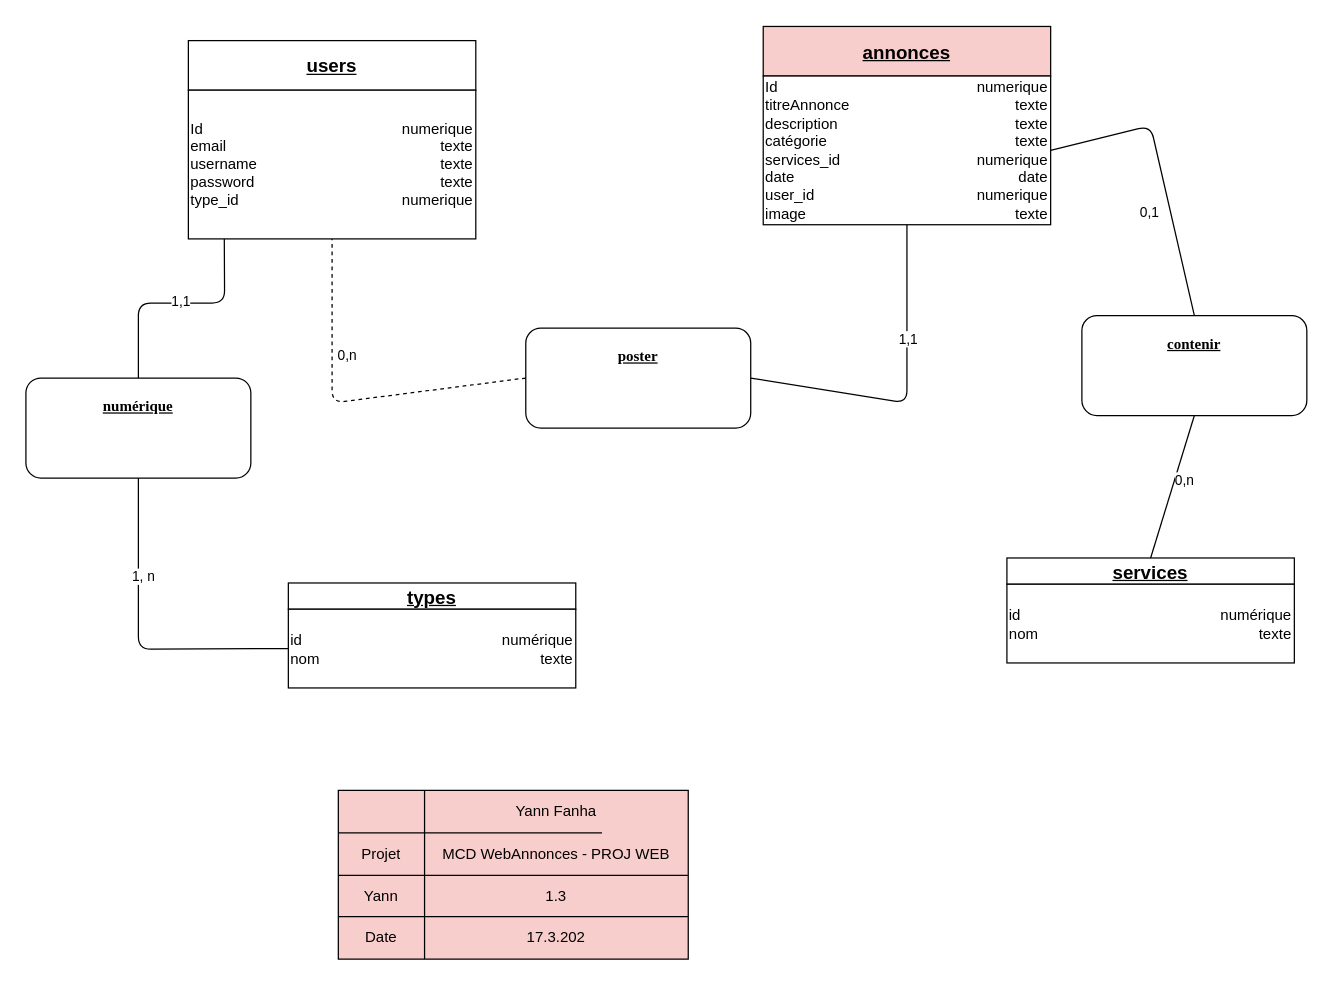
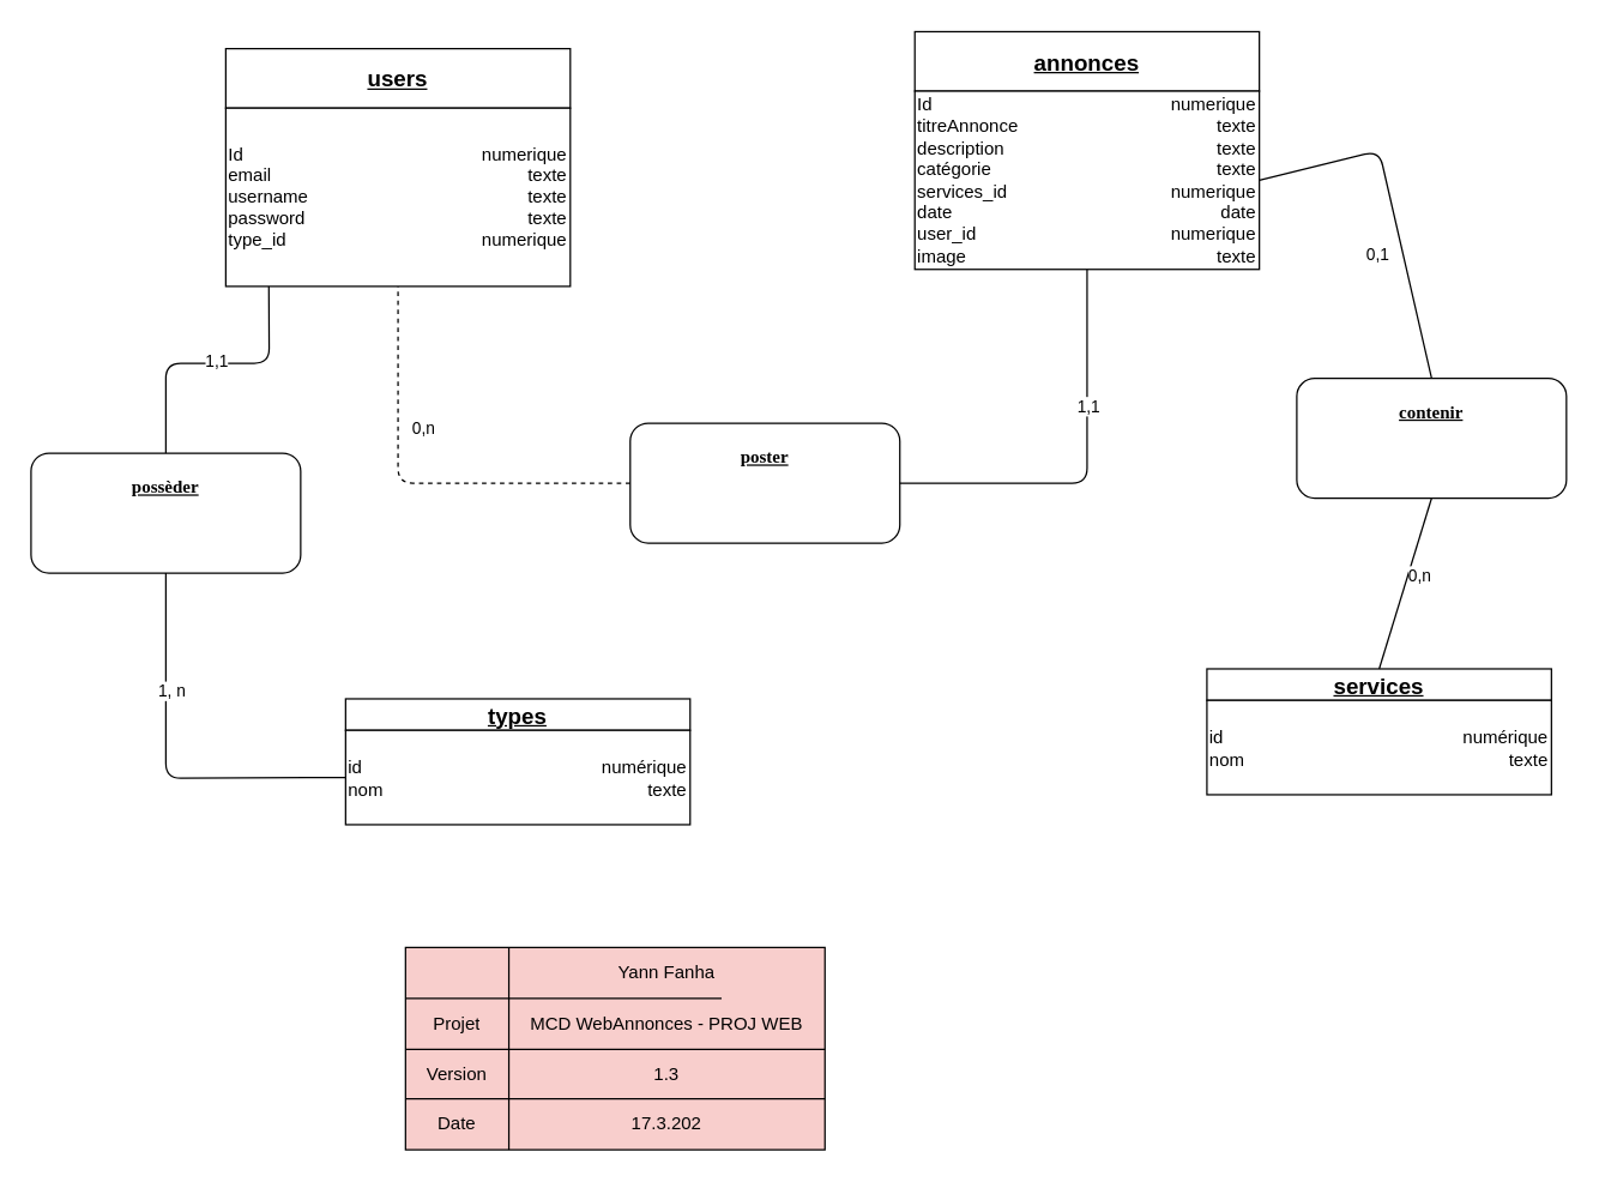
  <mxCell id="0" />
  <mxCell id="1" parent="0" />
- <mxCell id="2" value="&lt;div style=&quot;box-sizing: border-box ; width: 100% ; padding: 2px&quot;&gt;&lt;br&gt;&lt;span style=&quot;background-color: rgb(255 , 255 , 255)&quot;&gt;&lt;b&gt;&lt;u&gt;poster&lt;/u&gt;&lt;/b&gt;&lt;/span&gt;&lt;table style=&quot;width: 100% ; font-size: 1em&quot; cellpadding=&quot;2&quot; cellspacing=&quot;0&quot;&gt;&lt;tbody&gt;&lt;tr&gt;&lt;td style=&quot;text-align: left&quot;&gt;&lt;/td&gt;&lt;td style=&quot;text-align: right&quot;&gt;&lt;/td&gt;&lt;/tr&gt;&lt;tr&gt;&lt;td style=&quot;font-size: 1em ; text-align: left&quot;&gt;&lt;/td&gt;&lt;/tr&gt;&lt;/tbody&gt;&lt;/table&gt;&lt;/div&gt;" style="verticalAlign=top;align=center;overflow=fill;html=1;rounded=1;shadow=0;comic=0;labelBackgroundColor=none;strokeColor=#000000;strokeWidth=1;fillColor=#ffffff;fontFamily=Verdana;fontSize=12;fontColor=#000000;" parent="1" vertex="1"><mxGeometry x="420" y="262" width="180" height="80" as="geometry" /></mxCell>
+ <mxCell id="2" value="&lt;div style=&quot;box-sizing: border-box ; width: 100% ; padding: 2px&quot;&gt;&lt;br&gt;&lt;span style=&quot;background-color: rgb(255 , 255 , 255)&quot;&gt;&lt;b&gt;&lt;u&gt;poster&lt;/u&gt;&lt;/b&gt;&lt;/span&gt;&lt;table style=&quot;width: 100% ; font-size: 1em&quot; cellpadding=&quot;2&quot; cellspacing=&quot;0&quot;&gt;&lt;tbody&gt;&lt;tr&gt;&lt;td style=&quot;text-align: left&quot;&gt;&lt;/td&gt;&lt;td style=&quot;text-align: right&quot;&gt;&lt;/td&gt;&lt;/tr&gt;&lt;tr&gt;&lt;td style=&quot;font-size: 1em ; text-align: left&quot;&gt;&lt;/td&gt;&lt;/tr&gt;&lt;/tbody&gt;&lt;/table&gt;&lt;/div&gt;" style="verticalAlign=top;align=center;overflow=fill;html=1;rounded=1;shadow=0;comic=0;labelBackgroundColor=none;strokeColor=#000000;strokeWidth=1;fillColor=#ffffff;fontFamily=Verdana;fontSize=12;fontColor=#000000;" parent="1" vertex="1"><mxGeometry x="420" y="282" width="180" height="80" as="geometry" /></mxCell>
  <mxCell id="3" value="" style="endArrow=none;html=1;entryX=0;entryY=1;entryDx=0;entryDy=0;exitX=0;exitY=0.5;exitDx=0;exitDy=0;dashed=1;" parent="1" source="2" target="18" edge="1"><mxGeometry width="50" height="50" relative="1" as="geometry"><mxPoint x="260" y="332" as="sourcePoint" /><mxPoint x="220" y="362" as="targetPoint" /><Array as="points"><mxPoint x="265" y="322" /></Array></mxGeometry></mxCell>
  <mxCell id="4" value="0,n" style="edgeLabel;html=1;align=center;verticalAlign=middle;resizable=0;points=[];" parent="3" vertex="1" connectable="0"><mxGeometry x="-0.029" y="-37" relative="1" as="geometry"><mxPoint as="offset" /></mxGeometry></mxCell>
  <mxCell id="5" value="" style="endArrow=none;html=1;entryX=1;entryY=1;entryDx=0;entryDy=0;exitX=1;exitY=0.5;exitDx=0;exitDy=0;" parent="1" source="2" target="11" edge="1"><mxGeometry width="50" height="50" relative="1" as="geometry"><mxPoint x="680" y="272" as="sourcePoint" /><mxPoint x="730" y="222" as="targetPoint" /><Array as="points"><mxPoint x="725" y="322" /></Array></mxGeometry></mxCell>
  <mxCell id="6" value="1,1" style="edgeLabel;html=1;align=center;verticalAlign=middle;resizable=0;points=[];" parent="5" vertex="1" connectable="0"><mxGeometry x="0.322" relative="1" as="geometry"><mxPoint as="offset" /></mxGeometry></mxCell>
  <mxCell id="7" value="" style="group" parent="1" vertex="1" connectable="0"><mxGeometry x="610" y="32" width="230" height="170" as="geometry" /></mxCell>
  <mxCell id="8" value="" style="group" parent="7" vertex="1" connectable="0"><mxGeometry y="-11.333" width="230" height="170" as="geometry" /></mxCell>
- <mxCell id="9" value="&lt;span style=&quot;font-size: 15px&quot;&gt;&lt;b&gt;&lt;u&gt;annonces&lt;/u&gt;&lt;/b&gt;&lt;/span&gt;" style="rounded=0;whiteSpace=wrap;html=1;fillColor=#f8cecc;" parent="8" vertex="1"><mxGeometry width="230.0" height="39.667" as="geometry" /></mxCell>
+ <mxCell id="9" value="&lt;span style=&quot;font-size: 15px&quot;&gt;&lt;b&gt;&lt;u&gt;annonces&lt;/u&gt;&lt;/b&gt;&lt;/span&gt;" style="rounded=0;whiteSpace=wrap;html=1;" parent="8" vertex="1"><mxGeometry width="230.0" height="39.667" as="geometry" /></mxCell>
  <mxCell id="10" value="" style="rounded=0;whiteSpace=wrap;html=1;" parent="8" vertex="1"><mxGeometry y="39.667" width="230.0" height="119" as="geometry" /></mxCell>
  <mxCell id="11" value="Id&lt;br&gt;titreAnnonce&lt;br&gt;description&lt;br&gt;catégorie&lt;br&gt;services_id&lt;br&gt;date&lt;br&gt;user_id&lt;br&gt;image" style="text;html=1;strokeColor=none;fillColor=none;align=left;verticalAlign=middle;whiteSpace=wrap;rounded=0;" parent="8" vertex="1"><mxGeometry y="39.667" width="115.0" height="119" as="geometry" /></mxCell>
  <mxCell id="12" value="numerique&lt;br&gt;texte&lt;br&gt;texte&lt;br&gt;texte&lt;br&gt;numerique&lt;br&gt;date&lt;br&gt;numerique&lt;br&gt;texte" style="text;html=1;strokeColor=none;fillColor=none;align=right;verticalAlign=middle;whiteSpace=wrap;rounded=0;" parent="8" vertex="1"><mxGeometry x="115.0" y="39.667" width="115.0" height="119" as="geometry" /></mxCell>
  <mxCell id="13" value="" style="group" parent="8" vertex="1" connectable="0"><mxGeometry x="-460" y="11.333" width="230" height="158.667" as="geometry" /></mxCell>
  <mxCell id="14" value="s" style="group" parent="13" vertex="1" connectable="0"><mxGeometry width="230" height="158.667" as="geometry" /></mxCell>
  <mxCell id="15" value="&lt;b&gt;&lt;font style=&quot;font-size: 15px&quot;&gt;&lt;u&gt;users&lt;/u&gt;&lt;/font&gt;&lt;/b&gt;" style="rounded=0;whiteSpace=wrap;html=1;" parent="14" vertex="1"><mxGeometry width="230.0" height="39.667" as="geometry" /></mxCell>
  <mxCell id="16" value="" style="rounded=0;whiteSpace=wrap;html=1;" parent="14" vertex="1"><mxGeometry y="39.667" width="230.0" height="119" as="geometry" /></mxCell>
  <mxCell id="17" value="Id&lt;br&gt;email&lt;br&gt;username&lt;br&gt;password&lt;br&gt;type_id" style="text;html=1;strokeColor=none;fillColor=none;align=left;verticalAlign=middle;whiteSpace=wrap;rounded=0;" parent="14" vertex="1"><mxGeometry y="39.667" width="115.0" height="119" as="geometry" /></mxCell>
  <mxCell id="18" value="numerique&lt;br&gt;texte&lt;br&gt;texte&lt;br&gt;texte&lt;br&gt;numerique" style="text;html=1;strokeColor=none;fillColor=none;align=right;verticalAlign=middle;whiteSpace=wrap;rounded=0;" parent="14" vertex="1"><mxGeometry x="115.0" y="39.667" width="115.0" height="119" as="geometry" /></mxCell>
  <mxCell id="19" value="" style="group" parent="1" vertex="1" connectable="0"><mxGeometry x="230" y="472" width="230" height="90" as="geometry" /></mxCell>
  <mxCell id="20" value="" style="group" parent="19" vertex="1" connectable="0"><mxGeometry y="-6.0" width="230" height="90" as="geometry" /></mxCell>
  <mxCell id="21" value="&lt;span style=&quot;font-size: 15px&quot;&gt;&lt;b&gt;&lt;u&gt;types&lt;/u&gt;&lt;/b&gt;&lt;/span&gt;" style="rounded=0;whiteSpace=wrap;html=1;" parent="20" vertex="1"><mxGeometry width="230.0" height="21" as="geometry" /></mxCell>
  <mxCell id="22" value="" style="rounded=0;whiteSpace=wrap;html=1;" parent="20" vertex="1"><mxGeometry y="21" width="230.0" height="63" as="geometry" /></mxCell>
  <mxCell id="23" value="id&lt;br&gt;nom" style="text;html=1;strokeColor=none;fillColor=none;align=left;verticalAlign=middle;whiteSpace=wrap;rounded=0;" parent="20" vertex="1"><mxGeometry y="21" width="115.0" height="63" as="geometry" /></mxCell>
  <mxCell id="24" value="numérique&lt;br&gt;texte" style="text;html=1;strokeColor=none;fillColor=none;align=right;verticalAlign=middle;whiteSpace=wrap;rounded=0;" parent="20" vertex="1"><mxGeometry x="115" y="21" width="115" height="63" as="geometry" /></mxCell>
  <mxCell id="25" value="" style="shape=table;html=1;whiteSpace=wrap;startSize=0;container=1;collapsible=0;childLayout=tableLayout;fillColor=#f8cecc;" parent="1" vertex="1"><mxGeometry x="270" y="632" width="280" height="135" as="geometry" /></mxCell>
  <mxCell id="26" value="" style="shape=partialRectangle;html=1;whiteSpace=wrap;collapsible=0;dropTarget=0;pointerEvents=0;fillColor=none;top=0;left=0;bottom=0;right=0;points=[[0,0.5],[1,0.5]];portConstraint=eastwest;" parent="25" vertex="1"><mxGeometry width="280" height="34" as="geometry" /></mxCell>
  <mxCell id="27" value="Yann Fanha" style="shape=partialRectangle;html=1;whiteSpace=wrap;connectable=0;fillColor=none;top=0;left=0;bottom=0;right=0;overflow=hidden;" parent="26" vertex="1"><mxGeometry x="69" width="211" height="34" as="geometry" /></mxCell>
  <mxCell id="28" value="" style="shape=partialRectangle;html=1;whiteSpace=wrap;collapsible=0;dropTarget=0;pointerEvents=0;fillColor=none;top=0;left=0;bottom=0;right=0;points=[[0,0.5],[1,0.5]];portConstraint=eastwest;" parent="25" vertex="1"><mxGeometry y="34" width="280" height="34" as="geometry" /></mxCell>
  <mxCell id="29" value="Projet" style="shape=partialRectangle;html=1;whiteSpace=wrap;connectable=0;fillColor=none;top=0;left=0;bottom=0;right=0;overflow=hidden;" parent="28" vertex="1"><mxGeometry width="69" height="34" as="geometry" /></mxCell>
  <mxCell id="30" value="MCD WebAnnonces - PROJ WEB" style="shape=partialRectangle;html=1;whiteSpace=wrap;connectable=0;fillColor=none;top=0;left=0;bottom=0;right=0;overflow=hidden;" parent="28" vertex="1"><mxGeometry x="69" width="211" height="34" as="geometry" /></mxCell>
  <mxCell id="31" value="" style="shape=partialRectangle;html=1;whiteSpace=wrap;collapsible=0;dropTarget=0;pointerEvents=0;fillColor=none;top=0;left=0;bottom=0;right=0;points=[[0,0.5],[1,0.5]];portConstraint=eastwest;" parent="25" vertex="1"><mxGeometry y="68" width="280" height="33" as="geometry" /></mxCell>
- <mxCell id="32" value="Yann" style="shape=partialRectangle;html=1;whiteSpace=wrap;connectable=0;fillColor=none;top=0;left=0;bottom=0;right=0;overflow=hidden;" parent="31" vertex="1"><mxGeometry width="69" height="33" as="geometry" /></mxCell>
+ <mxCell id="32" value="Version" style="shape=partialRectangle;html=1;whiteSpace=wrap;connectable=0;fillColor=none;top=0;left=0;bottom=0;right=0;overflow=hidden;" parent="31" vertex="1"><mxGeometry width="69" height="33" as="geometry" /></mxCell>
  <mxCell id="33" value="1.3" style="shape=partialRectangle;html=1;whiteSpace=wrap;connectable=0;fillColor=none;top=0;left=0;bottom=0;right=0;overflow=hidden;" parent="31" vertex="1"><mxGeometry x="69" width="211" height="33" as="geometry" /></mxCell>
  <mxCell id="34" style="shape=partialRectangle;html=1;whiteSpace=wrap;collapsible=0;dropTarget=0;pointerEvents=0;fillColor=none;top=0;left=0;bottom=0;right=0;points=[[0,0.5],[1,0.5]];portConstraint=eastwest;" parent="25" vertex="1"><mxGeometry y="101" width="280" height="34" as="geometry" /></mxCell>
  <mxCell id="35" value="Date" style="shape=partialRectangle;html=1;whiteSpace=wrap;connectable=0;fillColor=none;top=0;left=0;bottom=0;right=0;overflow=hidden;" parent="34" vertex="1"><mxGeometry width="69" height="34" as="geometry" /></mxCell>
  <mxCell id="36" value="17.3.202" style="shape=partialRectangle;html=1;whiteSpace=wrap;connectable=0;fillColor=none;top=0;left=0;bottom=0;right=0;overflow=hidden;" parent="34" vertex="1"><mxGeometry x="69" width="211" height="34" as="geometry" /></mxCell>
  <mxCell id="37" value="" style="endArrow=none;html=1;entryX=0.25;entryY=1;entryDx=0;entryDy=0;exitX=0.5;exitY=0;exitDx=0;exitDy=0;" parent="1" source="39" target="17" edge="1"><mxGeometry width="50" height="50" relative="1" as="geometry"><mxPoint x="110" y="242" as="sourcePoint" /><mxPoint x="120" y="342" as="targetPoint" /><Array as="points"><mxPoint x="110" y="242" /><mxPoint x="179" y="242" /></Array></mxGeometry></mxCell>
  <mxCell id="38" value="1,1" style="edgeLabel;html=1;align=center;verticalAlign=middle;resizable=0;points=[];" parent="37" vertex="1" connectable="0"><mxGeometry x="0.034" y="2" relative="1" as="geometry"><mxPoint as="offset" /></mxGeometry></mxCell>
- <mxCell id="39" value="&lt;div style=&quot;box-sizing: border-box ; width: 100% ; padding: 2px&quot;&gt;&lt;br&gt;&lt;span style=&quot;background-color: rgb(255 , 255 , 255)&quot;&gt;&lt;b&gt;&lt;u&gt;numérique&lt;/u&gt;&lt;/b&gt;&lt;/span&gt;&lt;table style=&quot;width: 100% ; font-size: 1em&quot; cellpadding=&quot;2&quot; cellspacing=&quot;0&quot;&gt;&lt;tbody&gt;&lt;tr&gt;&lt;td style=&quot;text-align: left&quot;&gt;&lt;/td&gt;&lt;td style=&quot;text-align: right&quot;&gt;&lt;/td&gt;&lt;/tr&gt;&lt;tr&gt;&lt;td style=&quot;font-size: 1em ; text-align: left&quot;&gt;&lt;/td&gt;&lt;/tr&gt;&lt;/tbody&gt;&lt;/table&gt;&lt;/div&gt;" style="verticalAlign=top;align=center;overflow=fill;html=1;rounded=1;shadow=0;comic=0;labelBackgroundColor=none;strokeColor=#000000;strokeWidth=1;fillColor=#ffffff;fontFamily=Verdana;fontSize=12;fontColor=#000000;" parent="1" vertex="1"><mxGeometry x="20" y="302" width="180" height="80" as="geometry" /></mxCell>
+ <mxCell id="39" value="&lt;div style=&quot;box-sizing: border-box ; width: 100% ; padding: 2px&quot;&gt;&lt;br&gt;&lt;span style=&quot;background-color: rgb(255 , 255 , 255)&quot;&gt;&lt;b&gt;&lt;u&gt;possèder&lt;/u&gt;&lt;/b&gt;&lt;/span&gt;&lt;table style=&quot;width: 100% ; font-size: 1em&quot; cellpadding=&quot;2&quot; cellspacing=&quot;0&quot;&gt;&lt;tbody&gt;&lt;tr&gt;&lt;td style=&quot;text-align: left&quot;&gt;&lt;/td&gt;&lt;td style=&quot;text-align: right&quot;&gt;&lt;/td&gt;&lt;/tr&gt;&lt;tr&gt;&lt;td style=&quot;font-size: 1em ; text-align: left&quot;&gt;&lt;/td&gt;&lt;/tr&gt;&lt;/tbody&gt;&lt;/table&gt;&lt;/div&gt;" style="verticalAlign=top;align=center;overflow=fill;html=1;rounded=1;shadow=0;comic=0;labelBackgroundColor=none;strokeColor=#000000;strokeWidth=1;fillColor=#ffffff;fontFamily=Verdana;fontSize=12;fontColor=#000000;" parent="1" vertex="1"><mxGeometry x="20" y="302" width="180" height="80" as="geometry" /></mxCell>
  <mxCell id="40" value="" style="endArrow=none;html=1;entryX=0.5;entryY=1;entryDx=0;entryDy=0;exitX=0;exitY=0.5;exitDx=0;exitDy=0;" parent="1" source="23" target="39" edge="1"><mxGeometry width="50" height="50" relative="1" as="geometry"><mxPoint x="50" y="502" as="sourcePoint" /><mxPoint x="100" y="452" as="targetPoint" /><Array as="points"><mxPoint x="110" y="519" /></Array></mxGeometry></mxCell>
  <mxCell id="41" value="1, n" style="edgeLabel;html=1;align=center;verticalAlign=middle;resizable=0;points=[];" parent="40" vertex="1" connectable="0"><mxGeometry x="0.393" y="-3" relative="1" as="geometry"><mxPoint as="offset" /></mxGeometry></mxCell>
  <mxCell id="42" value="" style="group" parent="1" vertex="1" connectable="0"><mxGeometry x="805" y="452" width="230" height="90" as="geometry" /></mxCell>
  <mxCell id="43" value="" style="group" parent="42" vertex="1" connectable="0"><mxGeometry y="-6.0" width="230" height="90" as="geometry" /></mxCell>
  <mxCell id="44" value="&lt;span style=&quot;font-size: 15px&quot;&gt;&lt;b&gt;&lt;u&gt;services&lt;/u&gt;&lt;/b&gt;&lt;/span&gt;" style="rounded=0;whiteSpace=wrap;html=1;" parent="43" vertex="1"><mxGeometry width="230.0" height="21" as="geometry" /></mxCell>
  <mxCell id="45" value="" style="rounded=0;whiteSpace=wrap;html=1;" parent="43" vertex="1"><mxGeometry y="21" width="230.0" height="63" as="geometry" /></mxCell>
  <mxCell id="46" value="id&lt;br&gt;nom" style="text;html=1;strokeColor=none;fillColor=none;align=left;verticalAlign=middle;whiteSpace=wrap;rounded=0;" parent="43" vertex="1"><mxGeometry y="21" width="115.0" height="63" as="geometry" /></mxCell>
  <mxCell id="47" value="numérique&lt;br&gt;texte" style="text;html=1;strokeColor=none;fillColor=none;align=right;verticalAlign=middle;whiteSpace=wrap;rounded=0;" parent="43" vertex="1"><mxGeometry x="115" y="21" width="115" height="63" as="geometry" /></mxCell>
  <mxCell id="48" value="&lt;div style=&quot;box-sizing: border-box ; width: 100% ; padding: 2px&quot;&gt;&lt;br&gt;&lt;span style=&quot;background-color: rgb(255 , 255 , 255)&quot;&gt;&lt;b&gt;&lt;u&gt;contenir&lt;/u&gt;&lt;/b&gt;&lt;/span&gt;&lt;br&gt;&lt;table style=&quot;width: 100% ; font-size: 1em&quot; cellpadding=&quot;2&quot; cellspacing=&quot;0&quot;&gt;&lt;tbody&gt;&lt;tr&gt;&lt;td style=&quot;text-align: left&quot;&gt;&lt;/td&gt;&lt;td style=&quot;text-align: right&quot;&gt;&lt;/td&gt;&lt;/tr&gt;&lt;tr&gt;&lt;td style=&quot;font-size: 1em ; text-align: left&quot;&gt;&lt;/td&gt;&lt;/tr&gt;&lt;/tbody&gt;&lt;/table&gt;&lt;/div&gt;" style="verticalAlign=top;align=center;overflow=fill;html=1;rounded=1;shadow=0;comic=0;labelBackgroundColor=none;strokeColor=#000000;strokeWidth=1;fillColor=#ffffff;fontFamily=Verdana;fontSize=12;fontColor=#000000;" parent="1" vertex="1"><mxGeometry x="865" y="252" width="180" height="80" as="geometry" /></mxCell>
  <mxCell id="49" value="" style="endArrow=none;html=1;exitX=0.5;exitY=0;exitDx=0;exitDy=0;entryX=0.5;entryY=1;entryDx=0;entryDy=0;" parent="1" source="44" target="48" edge="1"><mxGeometry width="50" height="50" relative="1" as="geometry"><mxPoint x="910" y="402" as="sourcePoint" /><mxPoint x="960" y="352" as="targetPoint" /></mxGeometry></mxCell>
  <mxCell id="50" value="0,n" style="edgeLabel;html=1;align=center;verticalAlign=middle;resizable=0;points=[];" parent="49" vertex="1" connectable="0"><mxGeometry x="0.544" y="-4" relative="1" as="geometry"><mxPoint x="-4" y="24" as="offset" /></mxGeometry></mxCell>
  <mxCell id="51" value="" style="endArrow=none;html=1;exitX=0.5;exitY=0;exitDx=0;exitDy=0;entryX=1;entryY=0.5;entryDx=0;entryDy=0;" parent="1" source="48" target="12" edge="1"><mxGeometry width="50" height="50" relative="1" as="geometry"><mxPoint x="919.5" y="236" as="sourcePoint" /><mxPoint x="920" y="72" as="targetPoint" /><Array as="points"><mxPoint x="920" y="100" /></Array></mxGeometry></mxCell>
  <mxCell id="52" value="0,1" style="edgeLabel;html=1;align=center;verticalAlign=middle;resizable=0;points=[];" parent="51" vertex="1" connectable="0"><mxGeometry x="0.544" y="-4" relative="1" as="geometry"><mxPoint x="26.97" y="66.17" as="offset" /></mxGeometry></mxCell>
